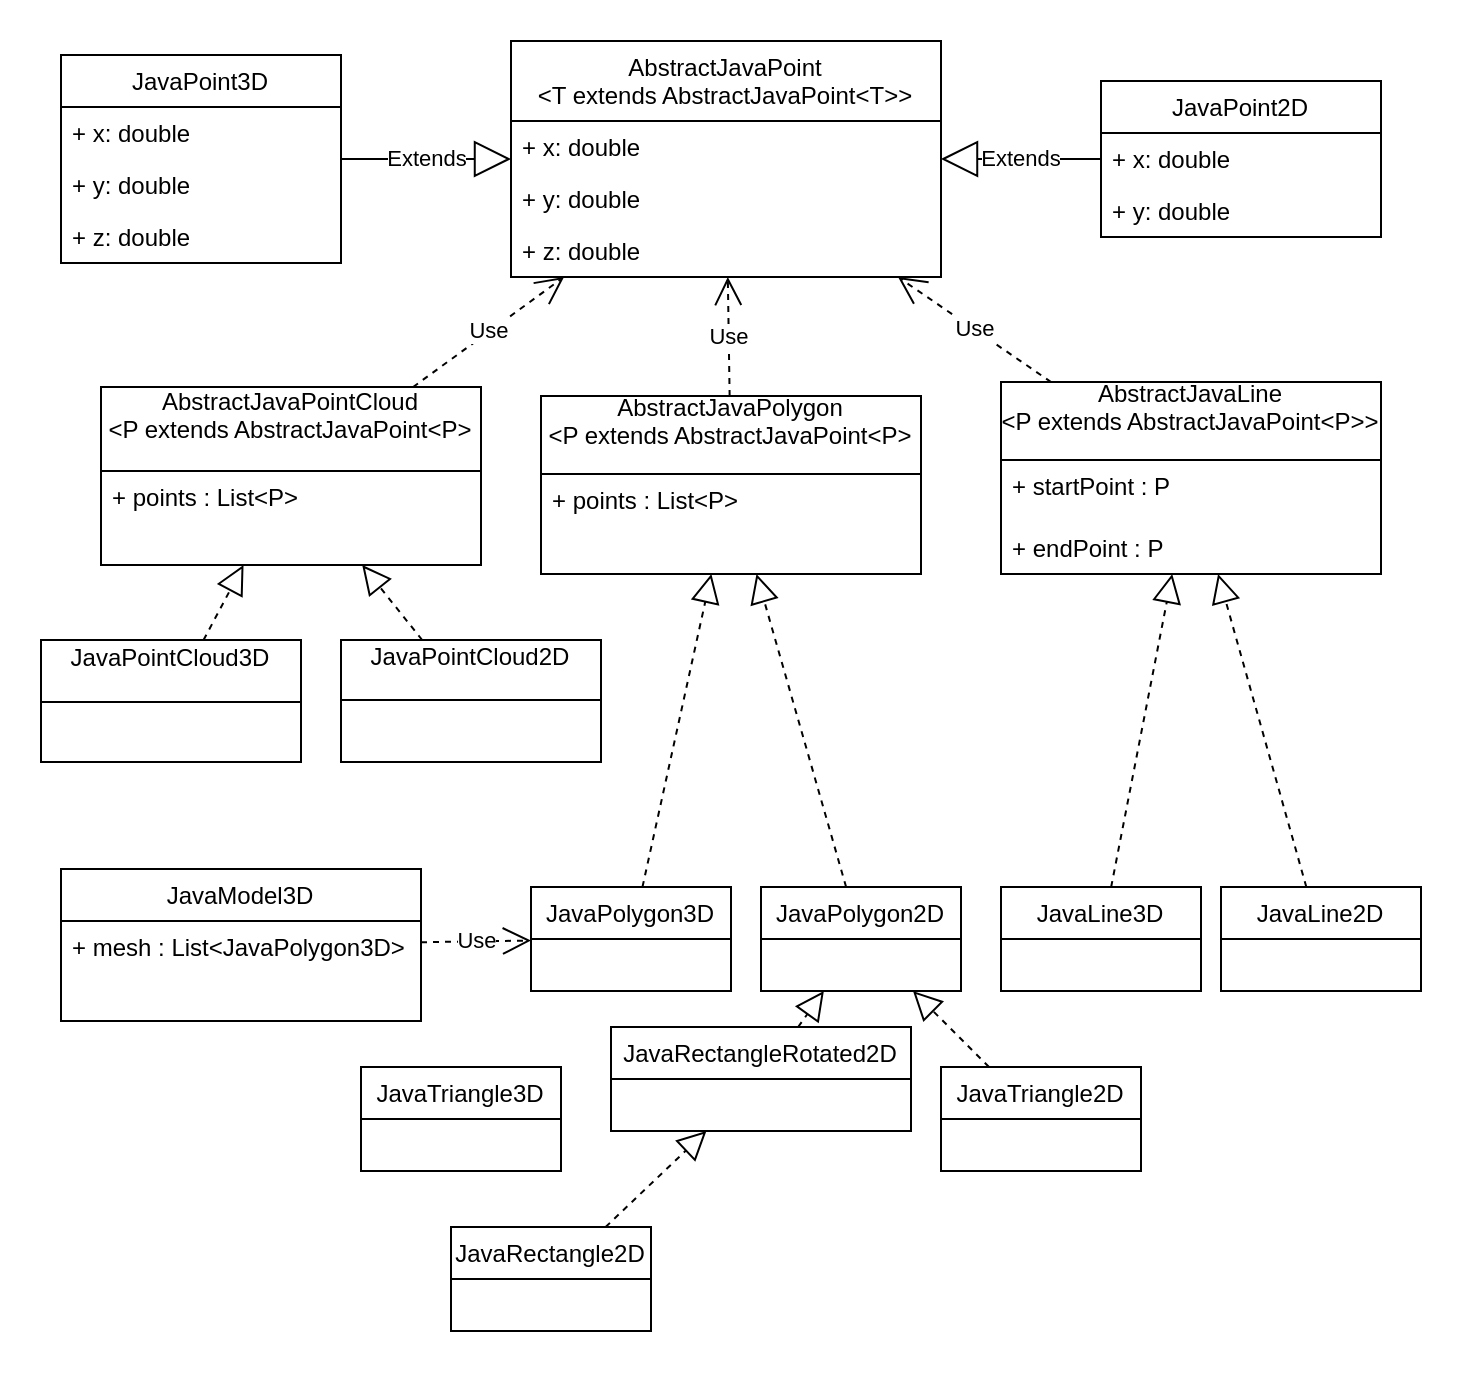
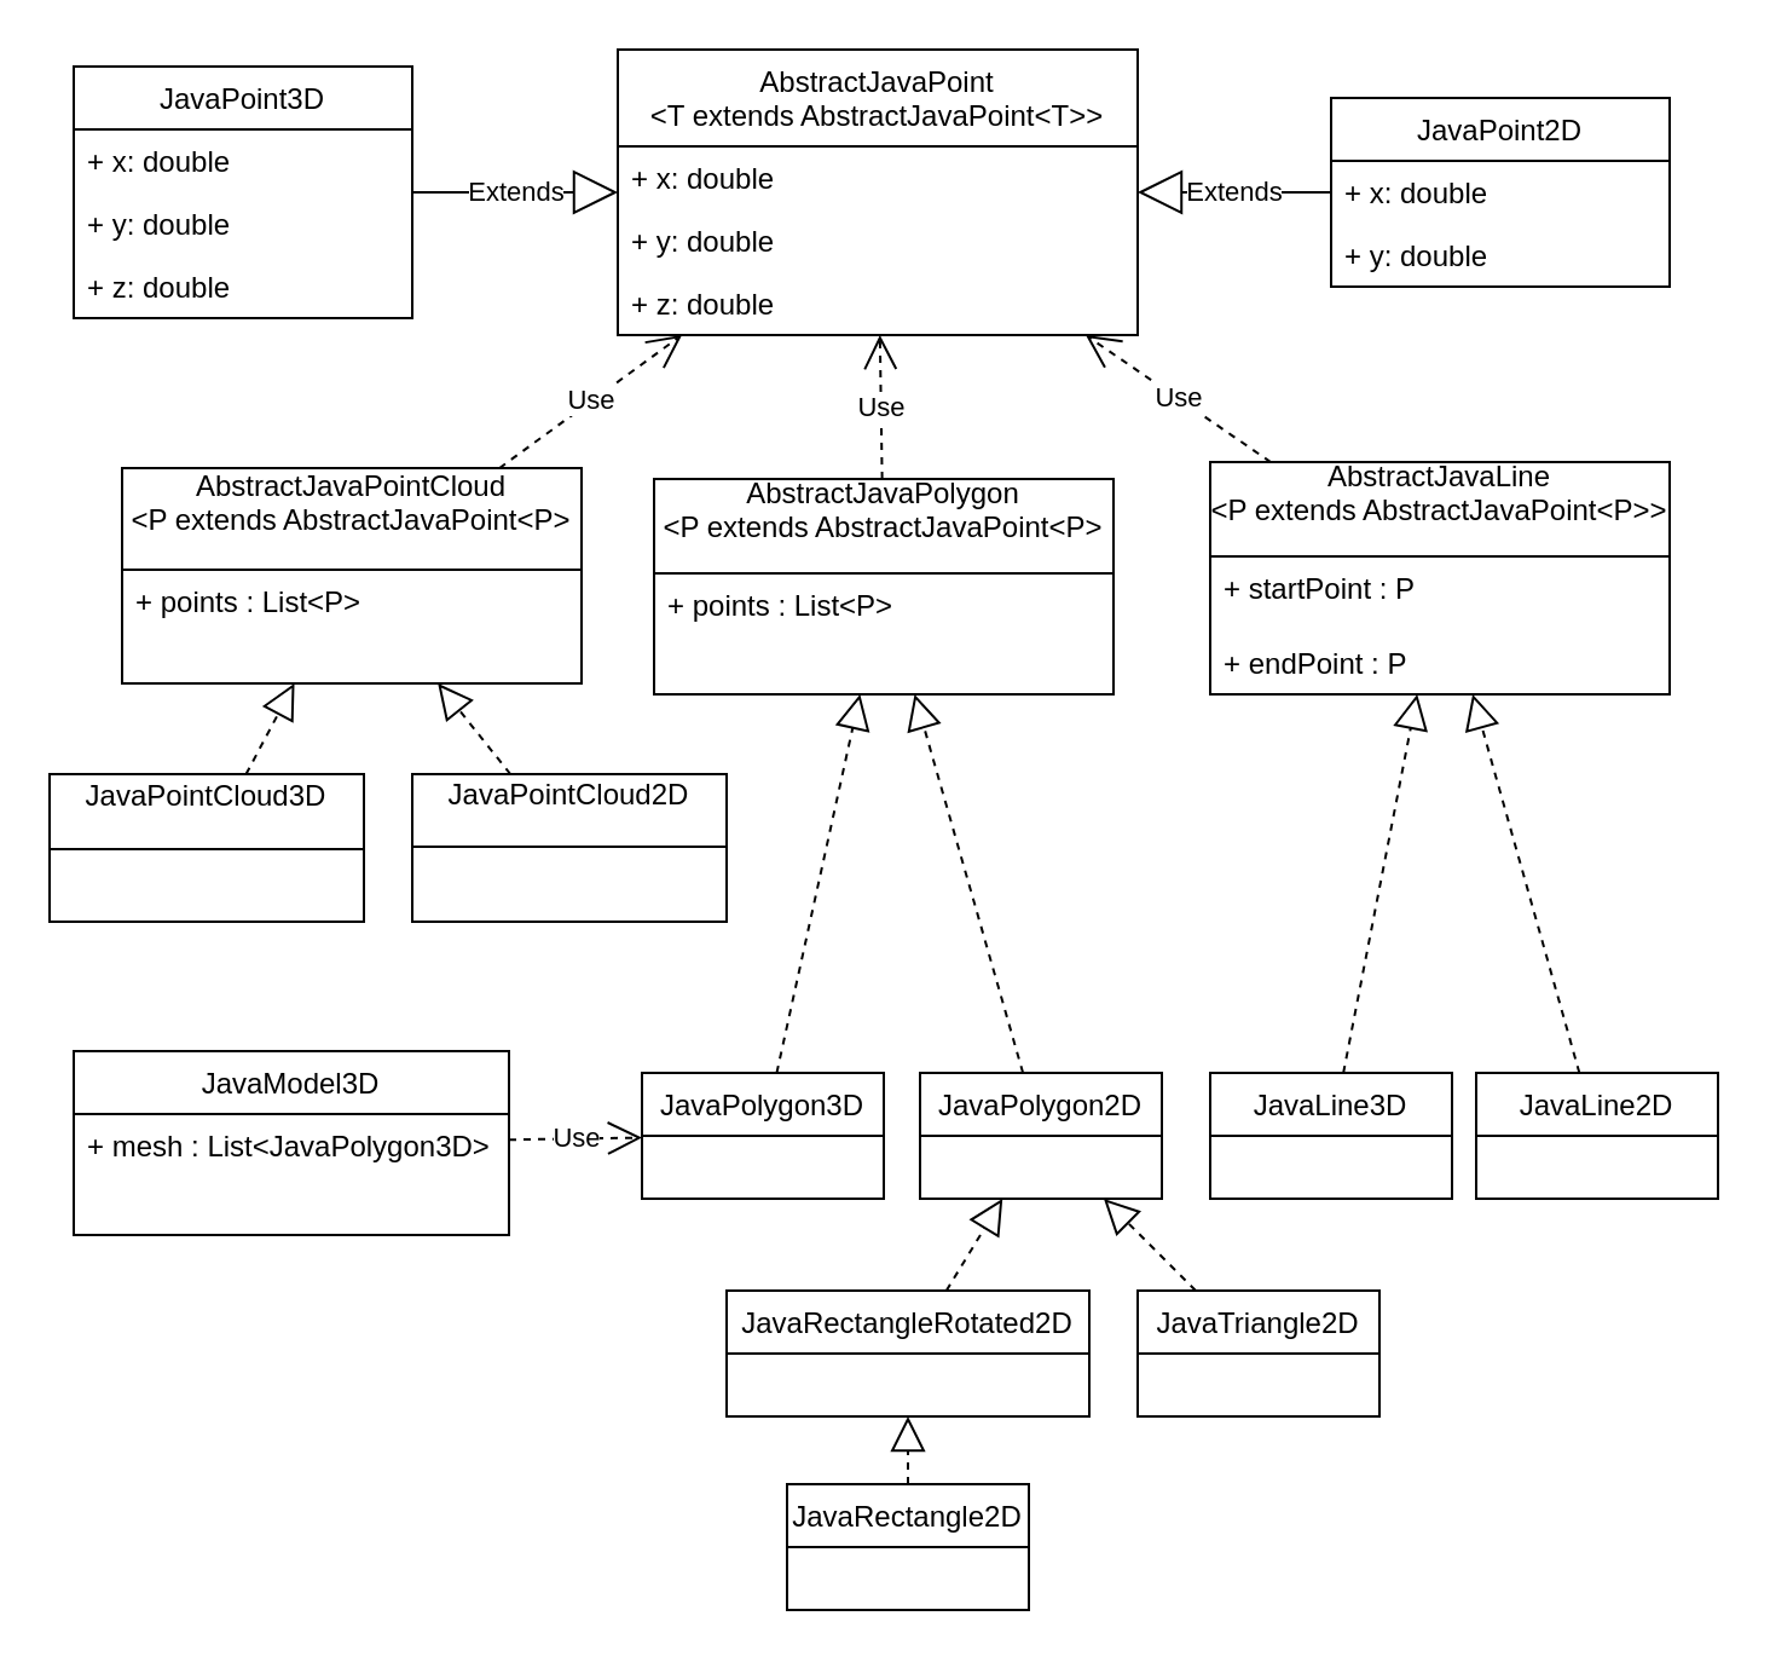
  <mxCell id="0" />
  <mxCell id="1" parent="0" />
  <mxCell id="2" value="Extends" style="endArrow=block;endSize=16;endFill=0;html=1;" parent="1" source="40" target="43" edge="1"><mxGeometry width="160" relative="1" as="geometry"><mxPoint x="390" y="207" as="sourcePoint" /><mxPoint x="550" y="207" as="targetPoint" /></mxGeometry></mxCell>
  <mxCell id="3" value="AbstractJavaPolygon&#10;&lt;P extends AbstractJavaPoint&lt;P&gt;&#10;" style="swimlane;fontStyle=0;childLayout=stackLayout;horizontal=1;startSize=39;fillColor=none;horizontalStack=0;resizeParent=1;resizeParentMax=0;resizeLast=0;collapsible=1;marginBottom=0;" parent="1" vertex="1"><mxGeometry x="270" y="197.5" width="190" height="89" as="geometry" /></mxCell>
  <mxCell id="4" value="+ points : List&lt;P&gt;" style="text;strokeColor=none;fillColor=none;align=left;verticalAlign=top;spacingLeft=4;spacingRight=4;overflow=hidden;rotatable=0;points=[[0,0.5],[1,0.5]];portConstraint=eastwest;" parent="3" vertex="1"><mxGeometry y="39" width="190" height="50" as="geometry" /></mxCell>
  <mxCell id="5" value="AbstractJavaLine&#10;&lt;P extends AbstractJavaPoint&lt;P&gt;&gt;&#10;" style="swimlane;fontStyle=0;childLayout=stackLayout;horizontal=1;startSize=39;fillColor=none;horizontalStack=0;resizeParent=1;resizeParentMax=0;resizeLast=0;collapsible=1;marginBottom=0;" parent="1" vertex="1"><mxGeometry x="500" y="190.5" width="190" height="96" as="geometry" /></mxCell>
  <mxCell id="6" value="+ startPoint : P&#10;" style="text;strokeColor=none;fillColor=none;align=left;verticalAlign=top;spacingLeft=4;spacingRight=4;overflow=hidden;rotatable=0;points=[[0,0.5],[1,0.5]];portConstraint=eastwest;" parent="5" vertex="1"><mxGeometry y="39" width="190" height="31" as="geometry" /></mxCell>
  <mxCell id="7" value="+ endPoint : P" style="text;strokeColor=none;fillColor=none;align=left;verticalAlign=top;spacingLeft=4;spacingRight=4;overflow=hidden;rotatable=0;points=[[0,0.5],[1,0.5]];portConstraint=eastwest;" parent="5" vertex="1"><mxGeometry y="70" width="190" height="26" as="geometry" /></mxCell>
  <mxCell id="8" value="Use" style="endArrow=open;endSize=12;dashed=1;html=1;" parent="1" source="3" target="43" edge="1"><mxGeometry width="160" relative="1" as="geometry"><mxPoint x="200" y="393" as="sourcePoint" /><mxPoint x="360" y="393" as="targetPoint" /></mxGeometry></mxCell>
  <mxCell id="9" value="Use" style="endArrow=open;endSize=12;dashed=1;html=1;" parent="1" source="5" target="43" edge="1"><mxGeometry width="160" relative="1" as="geometry"><mxPoint x="350" y="323" as="sourcePoint" /><mxPoint x="510" y="323" as="targetPoint" /></mxGeometry></mxCell>
- <mxCell id="10" value="JavaTriangle3D" style="swimlane;fontStyle=0;childLayout=stackLayout;horizontal=1;startSize=26;fillColor=none;horizontalStack=0;resizeParent=1;resizeParentMax=0;resizeLast=0;collapsible=1;marginBottom=0;" parent="1" vertex="1"><mxGeometry x="180" y="533" width="100" height="52" as="geometry" /></mxCell>
  <mxCell id="11" value="JavaTriangle2D" style="swimlane;fontStyle=0;childLayout=stackLayout;horizontal=1;startSize=26;fillColor=none;horizontalStack=0;resizeParent=1;resizeParentMax=0;resizeLast=0;collapsible=1;marginBottom=0;" parent="1" vertex="1"><mxGeometry x="470" y="533" width="100" height="52" as="geometry" /></mxCell>
  <mxCell id="12" value="JavaPolygon3D" style="swimlane;fontStyle=0;childLayout=stackLayout;horizontal=1;startSize=26;fillColor=none;horizontalStack=0;resizeParent=1;resizeParentMax=0;resizeLast=0;collapsible=1;marginBottom=0;" parent="1" vertex="1"><mxGeometry x="265" y="443" width="100" height="52" as="geometry" /></mxCell>
  <mxCell id="13" value="JavaPolygon2D" style="swimlane;fontStyle=0;childLayout=stackLayout;horizontal=1;startSize=26;fillColor=none;horizontalStack=0;resizeParent=1;resizeParentMax=0;resizeLast=0;collapsible=1;marginBottom=0;" parent="1" vertex="1"><mxGeometry x="380" y="443" width="100" height="52" as="geometry" /></mxCell>
  <mxCell id="14" value="JavaLine3D" style="swimlane;fontStyle=0;childLayout=stackLayout;horizontal=1;startSize=26;fillColor=none;horizontalStack=0;resizeParent=1;resizeParentMax=0;resizeLast=0;collapsible=1;marginBottom=0;" parent="1" vertex="1"><mxGeometry x="500" y="443" width="100" height="52" as="geometry" /></mxCell>
  <mxCell id="15" value="JavaLine2D" style="swimlane;fontStyle=0;childLayout=stackLayout;horizontal=1;startSize=26;fillColor=none;horizontalStack=0;resizeParent=1;resizeParentMax=0;resizeLast=0;collapsible=1;marginBottom=0;" parent="1" vertex="1"><mxGeometry x="610" y="443" width="100" height="52" as="geometry" /></mxCell>
  <mxCell id="16" value="" style="endArrow=block;dashed=1;endFill=0;endSize=12;html=1;" parent="1" source="11" target="13" edge="1"><mxGeometry width="160" relative="1" as="geometry"><mxPoint x="130" y="761.5" as="sourcePoint" /><mxPoint x="175.747" y="533" as="targetPoint" /></mxGeometry></mxCell>
  <mxCell id="17" value="" style="endArrow=block;dashed=1;endFill=0;endSize=12;html=1;" parent="1" source="12" target="3" edge="1"><mxGeometry width="160" relative="1" as="geometry"><mxPoint x="140" y="493" as="sourcePoint" /><mxPoint x="300" y="493" as="targetPoint" /></mxGeometry></mxCell>
  <mxCell id="18" value="" style="endArrow=block;dashed=1;endFill=0;endSize=12;html=1;" parent="1" source="13" target="3" edge="1"><mxGeometry width="160" relative="1" as="geometry"><mxPoint x="230" y="513" as="sourcePoint" /><mxPoint x="390" y="513" as="targetPoint" /></mxGeometry></mxCell>
  <mxCell id="19" value="" style="endArrow=block;dashed=1;endFill=0;endSize=12;html=1;" parent="1" source="14" target="5" edge="1"><mxGeometry width="160" relative="1" as="geometry"><mxPoint x="370" y="473" as="sourcePoint" /><mxPoint x="530" y="473" as="targetPoint" /></mxGeometry></mxCell>
  <mxCell id="20" value="" style="endArrow=block;dashed=1;endFill=0;endSize=12;html=1;" parent="1" source="15" target="5" edge="1"><mxGeometry width="160" relative="1" as="geometry"><mxPoint x="60" y="483" as="sourcePoint" /><mxPoint x="220" y="483" as="targetPoint" /></mxGeometry></mxCell>
- <mxCell id="21" value="JavaRectangleRotated2D" style="swimlane;fontStyle=0;childLayout=stackLayout;horizontal=1;startSize=26;fillColor=none;horizontalStack=0;resizeParent=1;resizeParentMax=0;resizeLast=0;collapsible=1;marginBottom=0;" parent="1" vertex="1"><mxGeometry x="305" y="513" width="150" height="52" as="geometry" /></mxCell>
+ <mxCell id="21" value="JavaRectangleRotated2D" style="swimlane;fontStyle=0;childLayout=stackLayout;horizontal=1;startSize=26;fillColor=none;horizontalStack=0;resizeParent=1;resizeParentMax=0;resizeLast=0;collapsible=1;marginBottom=0;" parent="1" vertex="1"><mxGeometry x="300" y="533" width="150" height="52" as="geometry" /></mxCell>
  <mxCell id="22" value="" style="endArrow=block;dashed=1;endFill=0;endSize=12;html=1;" parent="1" source="21" target="13" edge="1"><mxGeometry width="160" relative="1" as="geometry"><mxPoint x="370" y="613" as="sourcePoint" /><mxPoint x="530" y="613" as="targetPoint" /></mxGeometry></mxCell>
- <mxCell id="23" value="JavaRectangle2D" style="swimlane;fontStyle=0;childLayout=stackLayout;horizontal=1;startSize=26;fillColor=none;horizontalStack=0;resizeParent=1;resizeParentMax=0;resizeLast=0;collapsible=1;marginBottom=0;" parent="1" vertex="1"><mxGeometry x="225" y="613" width="100" height="52" as="geometry" /></mxCell>
+ <mxCell id="23" value="JavaRectangle2D" style="swimlane;fontStyle=0;childLayout=stackLayout;horizontal=1;startSize=26;fillColor=none;horizontalStack=0;resizeParent=1;resizeParentMax=0;resizeLast=0;collapsible=1;marginBottom=0;" parent="1" vertex="1"><mxGeometry x="325" y="613" width="100" height="52" as="geometry" /></mxCell>
  <mxCell id="24" value="" style="endArrow=block;dashed=1;endFill=0;endSize=12;html=1;" parent="1" source="23" target="21" edge="1"><mxGeometry width="160" relative="1" as="geometry"><mxPoint x="560" y="643" as="sourcePoint" /><mxPoint x="720" y="643" as="targetPoint" /></mxGeometry></mxCell>
  <mxCell id="25" value="JavaModel3D" style="swimlane;fontStyle=0;childLayout=stackLayout;horizontal=1;startSize=26;fillColor=none;horizontalStack=0;resizeParent=1;resizeParentMax=0;resizeLast=0;collapsible=1;marginBottom=0;" parent="1" vertex="1"><mxGeometry x="30" y="434" width="180" height="76" as="geometry" /></mxCell>
  <mxCell id="26" value="+ mesh : List&lt;JavaPolygon3D&gt;" style="text;strokeColor=none;fillColor=none;align=left;verticalAlign=top;spacingLeft=4;spacingRight=4;overflow=hidden;rotatable=0;points=[[0,0.5],[1,0.5]];portConstraint=eastwest;" parent="25" vertex="1"><mxGeometry y="26" width="180" height="50" as="geometry" /></mxCell>
  <mxCell id="27" value="Use" style="endArrow=open;endSize=12;dashed=1;html=1;" parent="1" source="25" target="12" edge="1"><mxGeometry width="160" relative="1" as="geometry"><mxPoint x="349.064" y="307.5" as="sourcePoint" /><mxPoint x="310.307" y="241" as="targetPoint" /></mxGeometry></mxCell>
  <mxCell id="28" value="AbstractJavaPointCloud&#10;&lt;P extends AbstractJavaPoint&lt;P&gt;&#10;" style="swimlane;fontStyle=0;childLayout=stackLayout;horizontal=1;startSize=42;fillColor=none;horizontalStack=0;resizeParent=1;resizeParentMax=0;resizeLast=0;collapsible=1;marginBottom=0;" parent="1" vertex="1"><mxGeometry x="50" y="193" width="190" height="89" as="geometry" /></mxCell>
  <mxCell id="29" value="+ points : List&lt;P&gt;" style="text;strokeColor=none;fillColor=none;align=left;verticalAlign=top;spacingLeft=4;spacingRight=4;overflow=hidden;rotatable=0;points=[[0,0.5],[1,0.5]];portConstraint=eastwest;" parent="28" vertex="1"><mxGeometry y="42" width="190" height="47" as="geometry" /></mxCell>
  <mxCell id="30" value="Use" style="endArrow=open;endSize=12;dashed=1;html=1;" parent="1" source="28" target="43" edge="1"><mxGeometry width="160" relative="1" as="geometry"><mxPoint x="70" y="143" as="sourcePoint" /><mxPoint x="230" y="143" as="targetPoint" /></mxGeometry></mxCell>
  <mxCell id="31" value="JavaPointCloud3D&#10;" style="swimlane;fontStyle=0;childLayout=stackLayout;horizontal=1;startSize=31;fillColor=none;horizontalStack=0;resizeParent=1;resizeParentMax=0;resizeLast=0;collapsible=1;marginBottom=0;" parent="1" vertex="1"><mxGeometry y="319.5" width="130" height="61" as="geometry" x="20" /></mxCell>
  <mxCell id="32" value="JavaPointCloud2D&#10;" style="swimlane;fontStyle=0;childLayout=stackLayout;horizontal=1;startSize=30;fillColor=none;horizontalStack=0;resizeParent=1;resizeParentMax=0;resizeLast=0;collapsible=1;marginBottom=0;" parent="1" vertex="1"><mxGeometry x="170" y="319.5" width="130" height="61" as="geometry" /></mxCell>
  <mxCell id="33" value="" style="endArrow=block;dashed=1;endFill=0;endSize=12;html=1;" parent="1" source="31" target="28" edge="1"><mxGeometry width="160" relative="1" as="geometry"><mxPoint x="331.599" y="423" as="sourcePoint" /><mxPoint x="363.706" y="296.5" as="targetPoint" /></mxGeometry></mxCell>
  <mxCell id="34" value="" style="endArrow=block;dashed=1;endFill=0;endSize=12;html=1;" parent="1" source="32" target="28" edge="1"><mxGeometry width="160" relative="1" as="geometry"><mxPoint x="109.911" y="329.5" as="sourcePoint" /><mxPoint x="128.244" y="292" as="targetPoint" /></mxGeometry></mxCell>
  <mxCell id="35" value="Extends" style="endArrow=block;endSize=16;endFill=0;html=1;" edge="1" parent="1" source="36" target="43"><mxGeometry width="160" relative="1" as="geometry"><mxPoint x="150" as="sourcePoint" y="-27" /><mxPoint x="310" as="targetPoint" y="-27" /></mxGeometry></mxCell>
  <mxCell id="36" value="JavaPoint3D" style="swimlane;fontStyle=0;childLayout=stackLayout;horizontal=1;startSize=26;fillColor=none;horizontalStack=0;resizeParent=1;resizeParentMax=0;resizeLast=0;collapsible=1;marginBottom=0;" vertex="1" parent="1"><mxGeometry x="30" y="27" width="140" height="104" as="geometry" /></mxCell>
  <mxCell id="37" value="+ x: double" style="text;strokeColor=none;fillColor=none;align=left;verticalAlign=top;spacingLeft=4;spacingRight=4;overflow=hidden;rotatable=0;points=[[0,0.5],[1,0.5]];portConstraint=eastwest;" vertex="1" parent="36"><mxGeometry y="26" width="140" height="26" as="geometry" /></mxCell>
  <mxCell id="38" value="+ y: double" style="text;strokeColor=none;fillColor=none;align=left;verticalAlign=top;spacingLeft=4;spacingRight=4;overflow=hidden;rotatable=0;points=[[0,0.5],[1,0.5]];portConstraint=eastwest;" vertex="1" parent="36"><mxGeometry y="52" width="140" height="26" as="geometry" /></mxCell>
  <mxCell id="39" value="+ z: double" style="text;strokeColor=none;fillColor=none;align=left;verticalAlign=top;spacingLeft=4;spacingRight=4;overflow=hidden;rotatable=0;points=[[0,0.5],[1,0.5]];portConstraint=eastwest;" vertex="1" parent="36"><mxGeometry y="78" width="140" height="26" as="geometry" /></mxCell>
  <mxCell id="40" value="JavaPoint2D" style="swimlane;fontStyle=0;childLayout=stackLayout;horizontal=1;startSize=26;fillColor=none;horizontalStack=0;resizeParent=1;resizeParentMax=0;resizeLast=0;collapsible=1;marginBottom=0;" parent="1" vertex="1"><mxGeometry x="550" y="40" width="140" height="78" as="geometry" /></mxCell>
  <mxCell id="41" value="+ x: double" style="text;strokeColor=none;fillColor=none;align=left;verticalAlign=top;spacingLeft=4;spacingRight=4;overflow=hidden;rotatable=0;points=[[0,0.5],[1,0.5]];portConstraint=eastwest;" parent="40" vertex="1"><mxGeometry y="26" width="140" height="26" as="geometry" /></mxCell>
  <mxCell id="42" value="+ y: double" style="text;strokeColor=none;fillColor=none;align=left;verticalAlign=top;spacingLeft=4;spacingRight=4;overflow=hidden;rotatable=0;points=[[0,0.5],[1,0.5]];portConstraint=eastwest;" parent="40" vertex="1"><mxGeometry y="52" width="140" height="26" as="geometry" /></mxCell>
  <mxCell id="43" value="AbstractJavaPoint&#10;&lt;T extends AbstractJavaPoint&lt;T&gt;&gt;" style="swimlane;fontStyle=0;childLayout=stackLayout;horizontal=1;startSize=40;fillColor=none;horizontalStack=0;resizeParent=1;resizeParentMax=0;resizeLast=0;collapsible=1;marginBottom=0;" parent="1" vertex="1"><mxGeometry x="255" y="20" width="215" height="118" as="geometry" /></mxCell>
  <mxCell id="44" value="+ x: double" style="text;strokeColor=none;fillColor=none;align=left;verticalAlign=top;spacingLeft=4;spacingRight=4;overflow=hidden;rotatable=0;points=[[0,0.5],[1,0.5]];portConstraint=eastwest;" parent="43" vertex="1"><mxGeometry y="40" width="215" height="26" as="geometry" /></mxCell>
  <mxCell id="45" value="+ y: double" style="text;strokeColor=none;fillColor=none;align=left;verticalAlign=top;spacingLeft=4;spacingRight=4;overflow=hidden;rotatable=0;points=[[0,0.5],[1,0.5]];portConstraint=eastwest;" parent="43" vertex="1"><mxGeometry y="66" width="215" height="26" as="geometry" /></mxCell>
  <mxCell id="46" value="+ z: double" style="text;strokeColor=none;fillColor=none;align=left;verticalAlign=top;spacingLeft=4;spacingRight=4;overflow=hidden;rotatable=0;points=[[0,0.5],[1,0.5]];portConstraint=eastwest;" parent="43" vertex="1"><mxGeometry y="92" width="215" height="26" as="geometry" /></mxCell>
